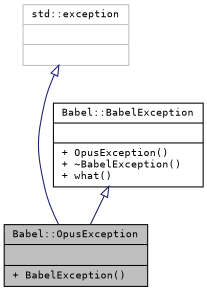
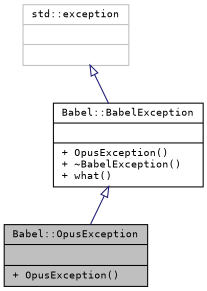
  digraph {
    fontname="DejaVu Sans Mono"
    node [color=black fillcolor=white fontname="DejaVu Sans Mono" fontsize=10 shape=record style=filled]
    edge [arrowtail=onormal color=midnightblue dir=back fontname="DejaVu Sans Mono" fontsize=10 labelfontname=Helvetica labelfontsize=10 style=solid]
-   n1 [fillcolor=grey75 fontcolor=black height=0.2 label="{Babel::OpusException\n||+ BabelException()\l}" width=0.4]
+   n1 [fillcolor=grey75 fontcolor=black height=0.2 label="{Babel::OpusException\n||+ OpusException()\l}" width=0.4]
    n2 [height=0.2 label="{Babel::BabelException\n||+ OpusException()\l+ ~BabelException()\l+ what()\l}" width=0.4]
    n3 [color=grey75 height=0.2 label="{std::exception\n||}" width=0.4]
    n2 -> n1
-   n3 -> n1
+   n3 -> n2
  }
